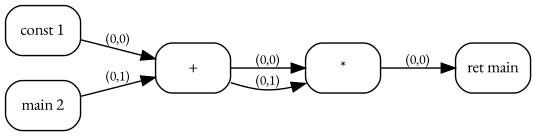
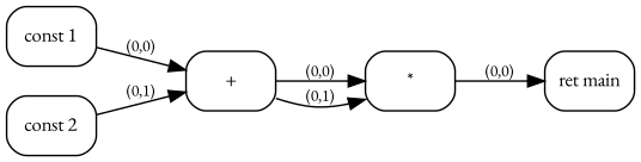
  digraph {
    rankdir=LR
    fontname="EB Garamond"
    node [fontsize=12 shape=box style=rounded fontname="EB Garamond"]
    edge [fontsize=10 fontname="EB Garamond"]
    n1 [label="const 1"]
    n2 [label="+"]
-   n3 [label="main 2"]
+   n3 [label="const 2"]
    n4 [label="*"]
    n5 [label="ret main"]
    n1 -> n2 [label="(0,0)"]
    n2 -> n4 [label="(0,0)"]
    n2 -> n4 [label="(0,1)"]
    n3 -> n2 [label="(0,1)"]
    n4 -> n5 [label="(0,0)"]
  }
